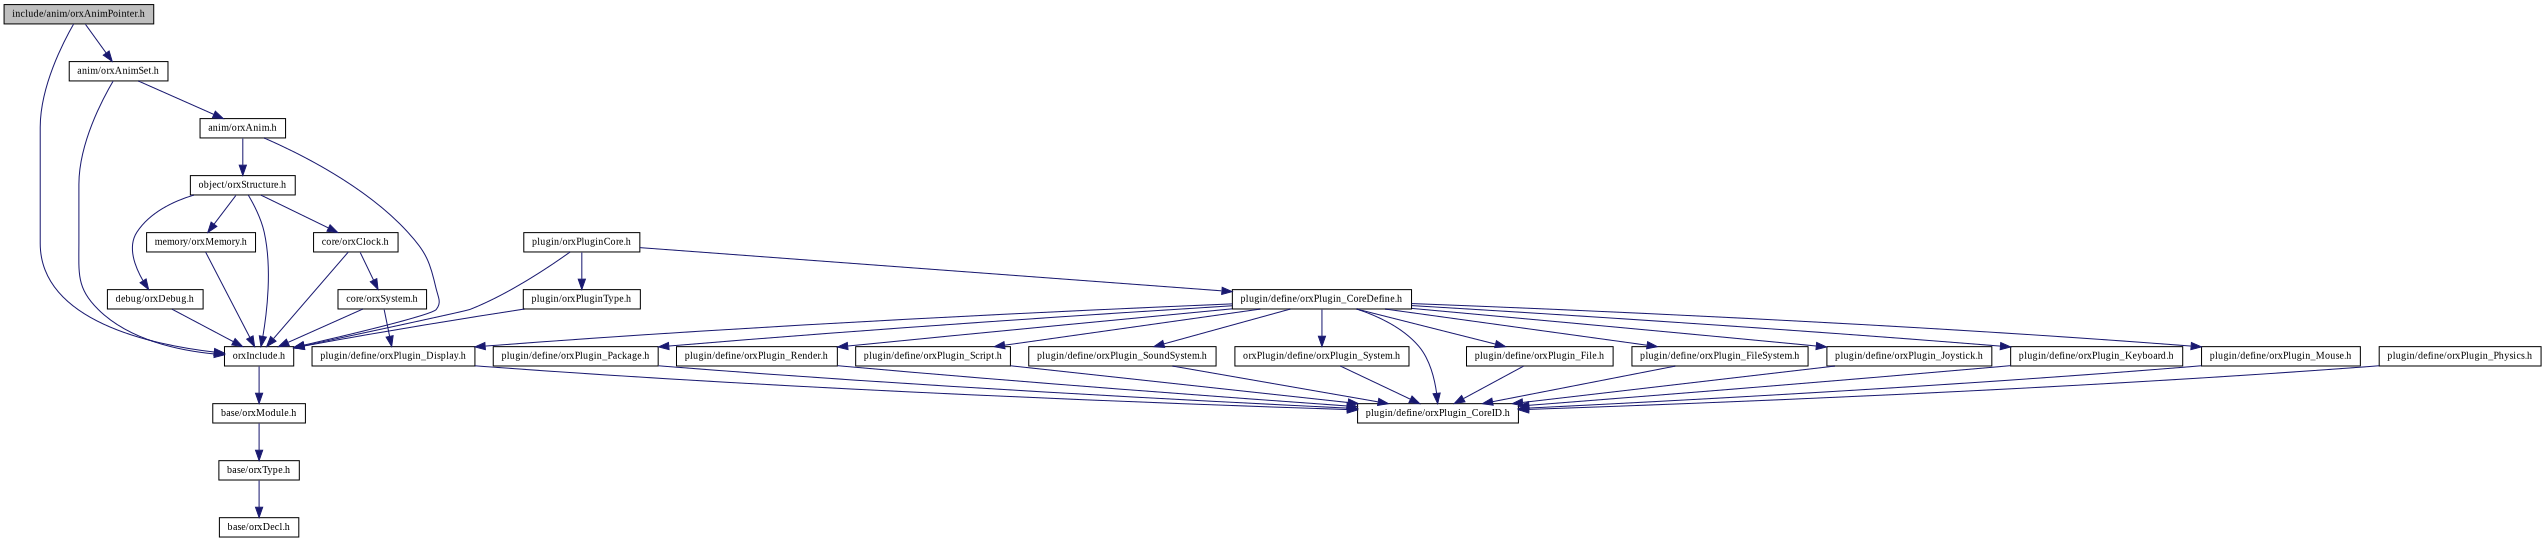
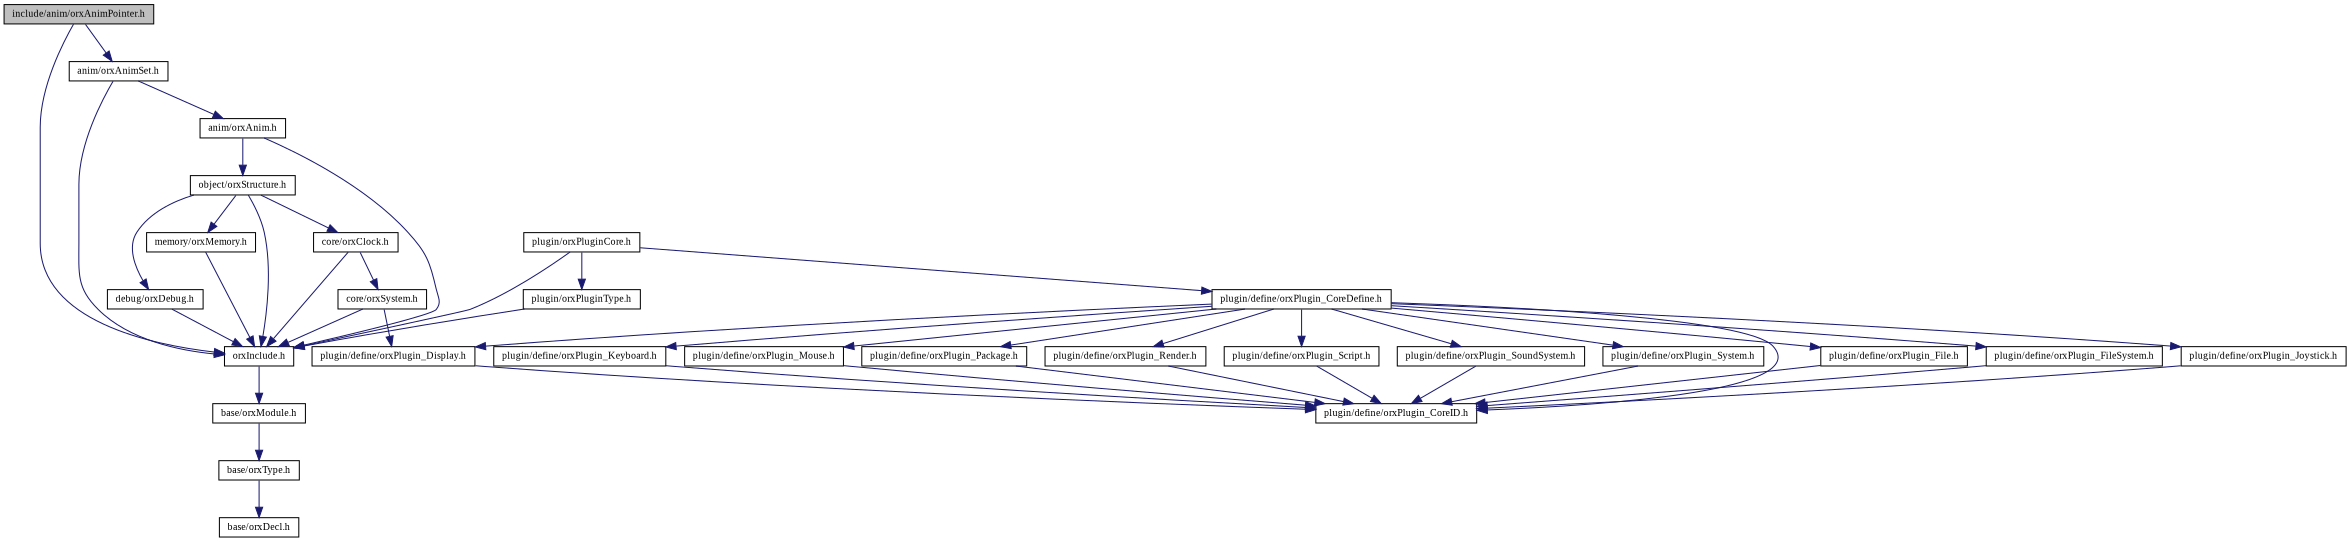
  digraph {
    fontname="Liberation Serif"
    node [color=black fontname="Liberation Serif" fontsize=10 shape=record]
    edge [color=midnightblue fontname="Liberation Serif" fontsize=10 labelfontname=FreeSans labelfontsize=10 style=solid]
    n1 [fillcolor=grey75 fontcolor=black height=0.2 label="include/anim/orxAnimPointer.h" style=filled width=0.4]
    n2 [height=0.2 label="orxInclude.h" width=0.4]
    n3 [height=0.2 label="anim/orxAnimSet.h" width=0.4]
    n4 [height=0.2 label="base/orxModule.h" width=0.4]
    n5 [height=0.2 label="anim/orxAnim.h" width=0.4]
    n6 [height=0.2 label="base/orxType.h" width=0.4]
    n7 [height=0.2 label="base/orxDecl.h" width=0.4]
    n8 [height=0.2 label="object/orxStructure.h" width=0.4]
    n9 [height=0.2 label="core/orxClock.h" width=0.4]
    n10 [height=0.2 label="debug/orxDebug.h" width=0.4]
    n11 [height=0.2 label="memory/orxMemory.h" width=0.4]
    n12 [height=0.2 label="core/orxSystem.h" width=0.4]
    n13 [height=0.2 label="plugin/define/orxPlugin_Display.h" width=0.4]
    n14 [height=0.2 label="plugin/orxPluginCore.h" width=0.4]
    n15 [height=0.2 label="plugin/orxPluginType.h" width=0.4]
    n16 [height=0.2 label="plugin/define/orxPlugin_CoreDefine.h" width=0.4]
    n17 [height=0.2 label="plugin/define/orxPlugin_File.h" width=0.4]
    n18 [height=0.2 label="plugin/define/orxPlugin_FileSystem.h" width=0.4]
    n19 [height=0.2 label="plugin/define/orxPlugin_Joystick.h" width=0.4]
    n20 [height=0.2 label="plugin/define/orxPlugin_Keyboard.h" width=0.4]
    n21 [height=0.2 label="plugin/define/orxPlugin_Mouse.h" width=0.4]
    n22 [height=0.2 label="plugin/define/orxPlugin_Package.h" width=0.4]
    n23 [height=0.2 label="plugin/define/orxPlugin_Render.h" width=0.4]
    n24 [height=0.2 label="plugin/define/orxPlugin_Script.h" width=0.4]
    n25 [height=0.2 label="plugin/define/orxPlugin_SoundSystem.h" width=0.4]
-   n26 [height=0.2 label="orxPlugin/define/orxPlugin_System.h" width=0.4]
+   n26 [height=0.2 label="plugin/define/orxPlugin_System.h" width=0.4]
    n27 [height=0.2 label="plugin/define/orxPlugin_CoreID.h" width=0.4]
-   n28 [height=0.2 label="plugin/define/orxPlugin_Physics.h" width=0.4]
    n1 -> n2
    n1 -> n3
    n2 -> n4
    n3 -> n2
    n3 -> n5
    n4 -> n6
    n5 -> n2
    n5 -> n8
    n6 -> n7
    n8 -> n2
    n8 -> n9
    n8 -> n10
    n8 -> n11
    n9 -> n2
    n9 -> n12
    n10 -> n2
    n11 -> n2
    n12 -> n2
    n12 -> n13
    n13 -> n27
    n14 -> n2
    n14 -> n15
    n14 -> n16
    n15 -> n2
    n16 -> n13
    n16 -> n17
    n16 -> n18
    n16 -> n19
    n16 -> n20
    n16 -> n21
    n16 -> n22
    n16 -> n23
    n16 -> n24
    n16 -> n25
    n16 -> n26
    n16 -> n27
    n17 -> n27
    n18 -> n27
    n19 -> n27
    n20 -> n27
    n21 -> n27
    n22 -> n27
    n23 -> n27
    n24 -> n27
    n25 -> n27
    n26 -> n27
-   n28 -> n27
  }
